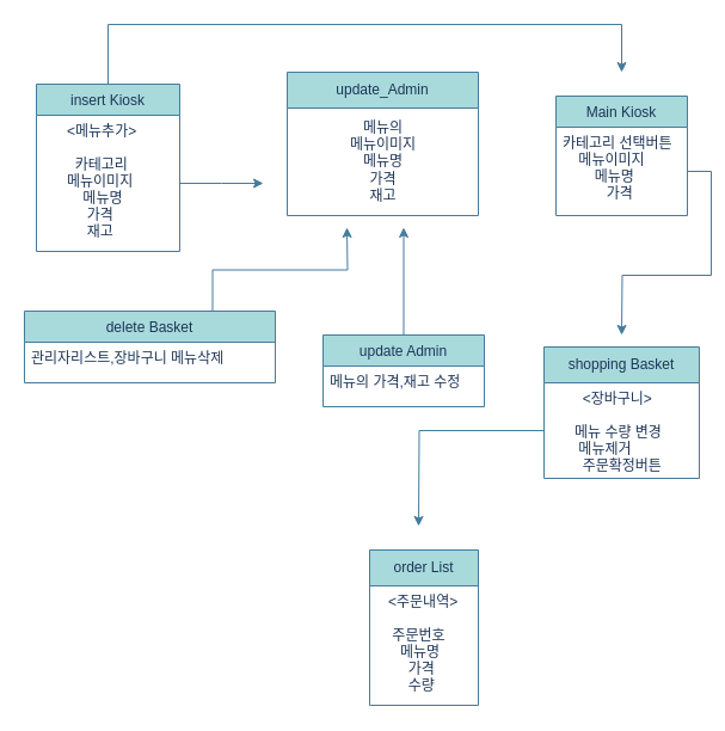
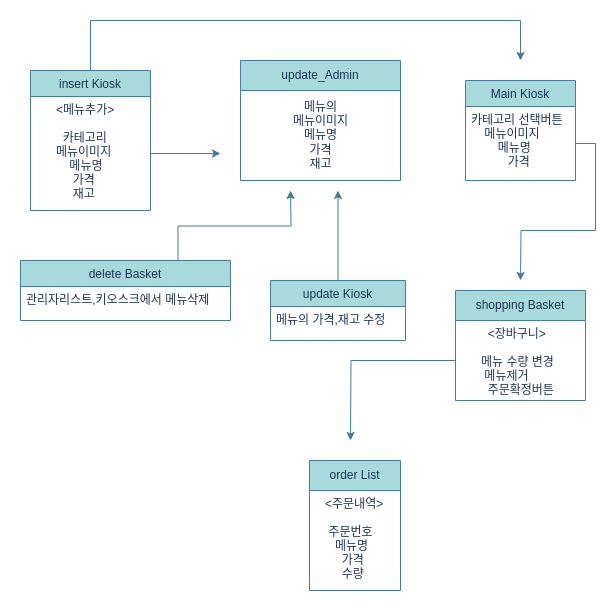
  <mxCell id="0" />
  <mxCell id="1" parent="0" />
  <mxCell id="2" style="edgeStyle=orthogonalEdgeStyle;rounded=0;orthogonalLoop=1;jettySize=auto;html=1;exitX=0.5;exitY=0;exitDx=0;exitDy=0;strokeColor=#457B9D;fontColor=default;fillColor=#A8DADC;labelBackgroundColor=none;" edge="1" parent="1" source="3"><mxGeometry relative="1" as="geometry"><mxPoint x="90" y="110" as="sourcePoint" /><mxPoint x="520" y="60" as="targetPoint" /><Array as="points"><mxPoint x="90" y="20" /><mxPoint x="520" y="20" /></Array></mxGeometry></mxCell>
  <mxCell id="3" value="insert Kiosk" style="swimlane;fontStyle=0;align=center;verticalAlign=top;childLayout=stackLayout;horizontal=1;startSize=26;horizontalStack=0;resizeParent=1;resizeLast=0;collapsible=1;marginBottom=0;rounded=0;shadow=0;strokeWidth=1;labelBackgroundColor=none;fillColor=#A8DADC;strokeColor=#457B9D;fontColor=#1D3557;" parent="1" vertex="1"><mxGeometry x="30" y="70" width="120" height="140" as="geometry"><mxRectangle x="130" y="380" width="160" height="26" as="alternateBounds" /></mxGeometry></mxCell>
  <mxCell id="4" style="edgeStyle=orthogonalEdgeStyle;rounded=0;orthogonalLoop=1;jettySize=auto;html=1;strokeColor=#457B9D;fontColor=#1D3557;fillColor=#A8DADC;" edge="1" parent="3" source="5"><mxGeometry relative="1" as="geometry"><mxPoint x="190" y="83" as="targetPoint" /></mxGeometry></mxCell>
  <mxCell id="5" value="      &lt;메뉴추가&gt;&#10;&#10;        카테고리&#10;      메뉴이미지&#10;          메뉴명&#10;           가격&#10;           재고" style="text;align=left;verticalAlign=top;spacingLeft=4;spacingRight=4;overflow=hidden;rotatable=0;points=[[0,0.5],[1,0.5]];portConstraint=eastwest;fontStyle=0;labelBackgroundColor=none;fontColor=#1D3557;" vertex="1" parent="3"><mxGeometry y="26" width="120" height="114" as="geometry" /></mxCell>
  <mxCell id="6" style="edgeStyle=orthogonalEdgeStyle;rounded=0;orthogonalLoop=1;jettySize=auto;html=1;strokeColor=#457B9D;fontColor=#1D3557;fillColor=#A8DADC;" edge="1" parent="1" source="7"><mxGeometry relative="1" as="geometry"><mxPoint x="337.5" y="190" as="targetPoint" /></mxGeometry></mxCell>
- <mxCell id="7" value="update Admin" style="swimlane;fontStyle=0;align=center;verticalAlign=top;childLayout=stackLayout;horizontal=1;startSize=26;horizontalStack=0;resizeParent=1;resizeLast=0;collapsible=1;marginBottom=0;rounded=0;shadow=0;strokeWidth=1;labelBackgroundColor=none;fillColor=#A8DADC;strokeColor=#457B9D;fontColor=#1D3557;" parent="1" vertex="1"><mxGeometry x="270" y="280" width="135" height="60" as="geometry"><mxRectangle x="340" y="380" width="170" height="26" as="alternateBounds" /></mxGeometry></mxCell>
+ <mxCell id="7" value="update Kiosk" style="swimlane;fontStyle=0;align=center;verticalAlign=top;childLayout=stackLayout;horizontal=1;startSize=26;horizontalStack=0;resizeParent=1;resizeLast=0;collapsible=1;marginBottom=0;rounded=0;shadow=0;strokeWidth=1;labelBackgroundColor=none;fillColor=#A8DADC;strokeColor=#457B9D;fontColor=#1D3557;" parent="1" vertex="1"><mxGeometry x="270" y="280" width="135" height="60" as="geometry"><mxRectangle x="340" y="380" width="170" height="26" as="alternateBounds" /></mxGeometry></mxCell>
  <mxCell id="8" value="메뉴의 가격,재고 수정" style="text;align=left;verticalAlign=top;spacingLeft=4;spacingRight=4;overflow=hidden;rotatable=0;points=[[0,0.5],[1,0.5]];portConstraint=eastwest;fontStyle=0;labelBackgroundColor=none;fontColor=#1D3557;" parent="7" vertex="1"><mxGeometry y="26" width="135" height="30" as="geometry" /></mxCell>
  <mxCell id="9" value="Main Kiosk" style="swimlane;fontStyle=0;align=center;verticalAlign=top;childLayout=stackLayout;horizontal=1;startSize=26;horizontalStack=0;resizeParent=1;resizeLast=0;collapsible=1;marginBottom=0;rounded=0;shadow=0;strokeWidth=1;labelBackgroundColor=none;fillColor=#A8DADC;strokeColor=#457B9D;fontColor=#1D3557;" parent="1" vertex="1"><mxGeometry x="465" y="80" width="110" height="100" as="geometry"><mxRectangle x="550" y="140" width="160" height="26" as="alternateBounds" /></mxGeometry></mxCell>
  <mxCell id="10" style="edgeStyle=orthogonalEdgeStyle;rounded=0;orthogonalLoop=1;jettySize=auto;html=1;strokeColor=#457B9D;fontColor=#1D3557;fillColor=#A8DADC;" edge="1" parent="9" source="11"><mxGeometry relative="1" as="geometry"><mxPoint x="55" y="200.0" as="targetPoint" /></mxGeometry></mxCell>
  <mxCell id="11" value="카테고리 선택버튼&#10;    메뉴이미지&#10;        메뉴명&#10;           가격" style="text;align=left;verticalAlign=top;spacingLeft=4;spacingRight=4;overflow=hidden;rotatable=0;points=[[0,0.5],[1,0.5]];portConstraint=eastwest;rounded=0;shadow=0;html=0;labelBackgroundColor=none;fontColor=#1D3557;" parent="9" vertex="1"><mxGeometry y="26" width="110" height="74" as="geometry" /></mxCell>
  <mxCell id="12" value="shopping Basket" style="swimlane;fontStyle=0;childLayout=stackLayout;horizontal=1;startSize=30;horizontalStack=0;resizeParent=1;resizeParentMax=0;resizeLast=0;collapsible=1;marginBottom=0;whiteSpace=wrap;html=1;labelBackgroundColor=none;fillColor=#A8DADC;strokeColor=#457B9D;fontColor=#1D3557;" parent="1" vertex="1"><mxGeometry x="455" y="290" width="130" height="110" as="geometry"><mxRectangle x="530" y="330" width="60" height="30" as="alternateBounds" /></mxGeometry></mxCell>
  <mxCell id="13" style="edgeStyle=orthogonalEdgeStyle;rounded=0;orthogonalLoop=1;jettySize=auto;html=1;strokeColor=#457B9D;fontColor=#1D3557;fillColor=#A8DADC;" edge="1" parent="12" source="14"><mxGeometry relative="1" as="geometry"><mxPoint x="-105" y="150" as="targetPoint" /></mxGeometry></mxCell>
  <mxCell id="14" value="        &lt;장바구니&gt;&#10;&#10;      메뉴 수량 변경&#10;       메뉴제거&#10;        주문확정버튼" style="text;align=left;verticalAlign=top;spacingLeft=4;spacingRight=4;overflow=hidden;rotatable=0;points=[[0,0.5],[1,0.5]];portConstraint=eastwest;labelBackgroundColor=none;fontColor=#1D3557;" vertex="1" parent="12"><mxGeometry y="30" width="130" height="80" as="geometry" /></mxCell>
  <mxCell id="15" value="update_Admin" style="swimlane;fontStyle=0;childLayout=stackLayout;horizontal=1;startSize=30;horizontalStack=0;resizeParent=1;resizeParentMax=0;resizeLast=0;collapsible=1;marginBottom=0;whiteSpace=wrap;html=1;labelBackgroundColor=none;fillColor=#A8DADC;strokeColor=#457B9D;fontColor=#1D3557;" parent="1" vertex="1"><mxGeometry x="240" y="60" width="160" height="120" as="geometry" /></mxCell>
  <mxCell id="16" value="메뉴의&lt;br style=&quot;border-color: var(--border-color); padding: 0px; margin: 0px; text-align: left;&quot;&gt;&lt;span style=&quot;text-align: left;&quot;&gt;메뉴이미지&lt;/span&gt;&lt;br style=&quot;border-color: var(--border-color); padding: 0px; margin: 0px; text-align: left;&quot;&gt;&lt;span style=&quot;text-align: left;&quot;&gt;메뉴명&lt;/span&gt;&lt;br style=&quot;border-color: var(--border-color); padding: 0px; margin: 0px; text-align: left;&quot;&gt;&lt;span style=&quot;text-align: left;&quot;&gt;가격&lt;/span&gt;&lt;br style=&quot;border-color: var(--border-color); padding: 0px; margin: 0px; text-align: left;&quot;&gt;&lt;span style=&quot;text-align: left;&quot;&gt;재고&lt;/span&gt;" style="text;html=1;align=center;verticalAlign=middle;resizable=0;points=[];autosize=1;strokeColor=none;fillColor=none;fontColor=#1D3557;" vertex="1" parent="15"><mxGeometry y="30" width="160" height="90" as="geometry" /></mxCell>
  <mxCell id="17" value="order List" style="swimlane;fontStyle=0;childLayout=stackLayout;horizontal=1;startSize=30;horizontalStack=0;resizeParent=1;resizeParentMax=0;resizeLast=0;collapsible=1;marginBottom=0;whiteSpace=wrap;html=1;labelBackgroundColor=none;fillColor=#A8DADC;strokeColor=#457B9D;fontColor=#1D3557;" vertex="1" parent="1"><mxGeometry x="309" y="460" width="91" height="130" as="geometry"><mxRectangle x="530" y="330" width="60" height="30" as="alternateBounds" /></mxGeometry></mxCell>
  <mxCell id="18" value="   &lt;주문내역&gt;&#10;&#10;    주문번호&#10;      메뉴명&#10;        가격&#10;        수량" style="text;align=left;verticalAlign=top;spacingLeft=4;spacingRight=4;overflow=hidden;rotatable=0;points=[[0,0.5],[1,0.5]];portConstraint=eastwest;labelBackgroundColor=none;fontColor=#1D3557;" vertex="1" parent="17"><mxGeometry y="30" width="91" height="100" as="geometry" /></mxCell>
  <mxCell id="19" style="edgeStyle=orthogonalEdgeStyle;rounded=0;orthogonalLoop=1;jettySize=auto;html=1;exitX=0.75;exitY=0;exitDx=0;exitDy=0;strokeColor=#457B9D;fontColor=#1D3557;fillColor=#A8DADC;" edge="1" parent="1" source="20"><mxGeometry relative="1" as="geometry"><mxPoint x="290" y="190" as="targetPoint" /></mxGeometry></mxCell>
  <mxCell id="20" value="delete Basket" style="swimlane;fontStyle=0;align=center;verticalAlign=top;childLayout=stackLayout;horizontal=1;startSize=26;horizontalStack=0;resizeParent=1;resizeLast=0;collapsible=1;marginBottom=0;rounded=0;shadow=0;strokeWidth=1;labelBackgroundColor=none;fillColor=#A8DADC;strokeColor=#457B9D;fontColor=#1D3557;" vertex="1" parent="1"><mxGeometry x="20" y="260" width="210" height="60" as="geometry"><mxRectangle x="340" y="380" width="170" height="26" as="alternateBounds" /></mxGeometry></mxCell>
- <mxCell id="21" value="관리자리스트,장바구니 메뉴삭제" style="text;align=left;verticalAlign=top;spacingLeft=4;spacingRight=4;overflow=hidden;rotatable=0;points=[[0,0.5],[1,0.5]];portConstraint=eastwest;fontStyle=0;labelBackgroundColor=none;fontColor=#1D3557;" vertex="1" parent="20"><mxGeometry y="26" width="210" height="24" as="geometry" /></mxCell>
+ <mxCell id="21" value="관리자리스트,키오스크에서 메뉴삭제" style="text;align=left;verticalAlign=top;spacingLeft=4;spacingRight=4;overflow=hidden;rotatable=0;points=[[0,0.5],[1,0.5]];portConstraint=eastwest;fontStyle=0;labelBackgroundColor=none;fontColor=#1D3557;" vertex="1" parent="20"><mxGeometry y="26" width="210" height="24" as="geometry" /></mxCell>
